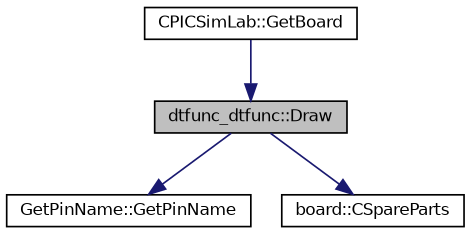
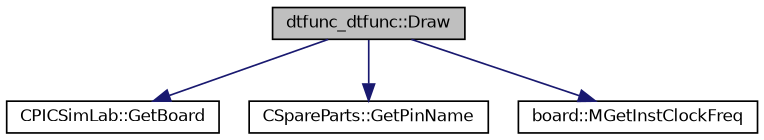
  digraph {
    rankdir=TB
    node [color=black fillcolor=white fontname=Helvetica fontsize=10 shape=record style=filled]
    edge [color=midnightblue fontname=Helvetica fontsize=10 labelfontname=Helvetica labelfontsize=10 style=solid]
    n1 [fillcolor=grey75 fontcolor=black height=0.2 label="dtfunc_dtfunc::Draw" width=0.4]
    n2 [height=0.2 label="CPICSimLab::GetBoard" width=0.4]
-   n3 [height=0.2 label="GetPinName::GetPinName" width=0.4]
-   n4 [height=0.2 label="board::CSpareParts" width=0.4]
-   n2 -> n1
+   n3 [height=0.2 label="CSpareParts::GetPinName" width=0.4]
+   n4 [height=0.2 label="board::MGetInstClockFreq" width=0.4]
+   n1 -> n2
    n1 -> n3
    n1 -> n4
  }
